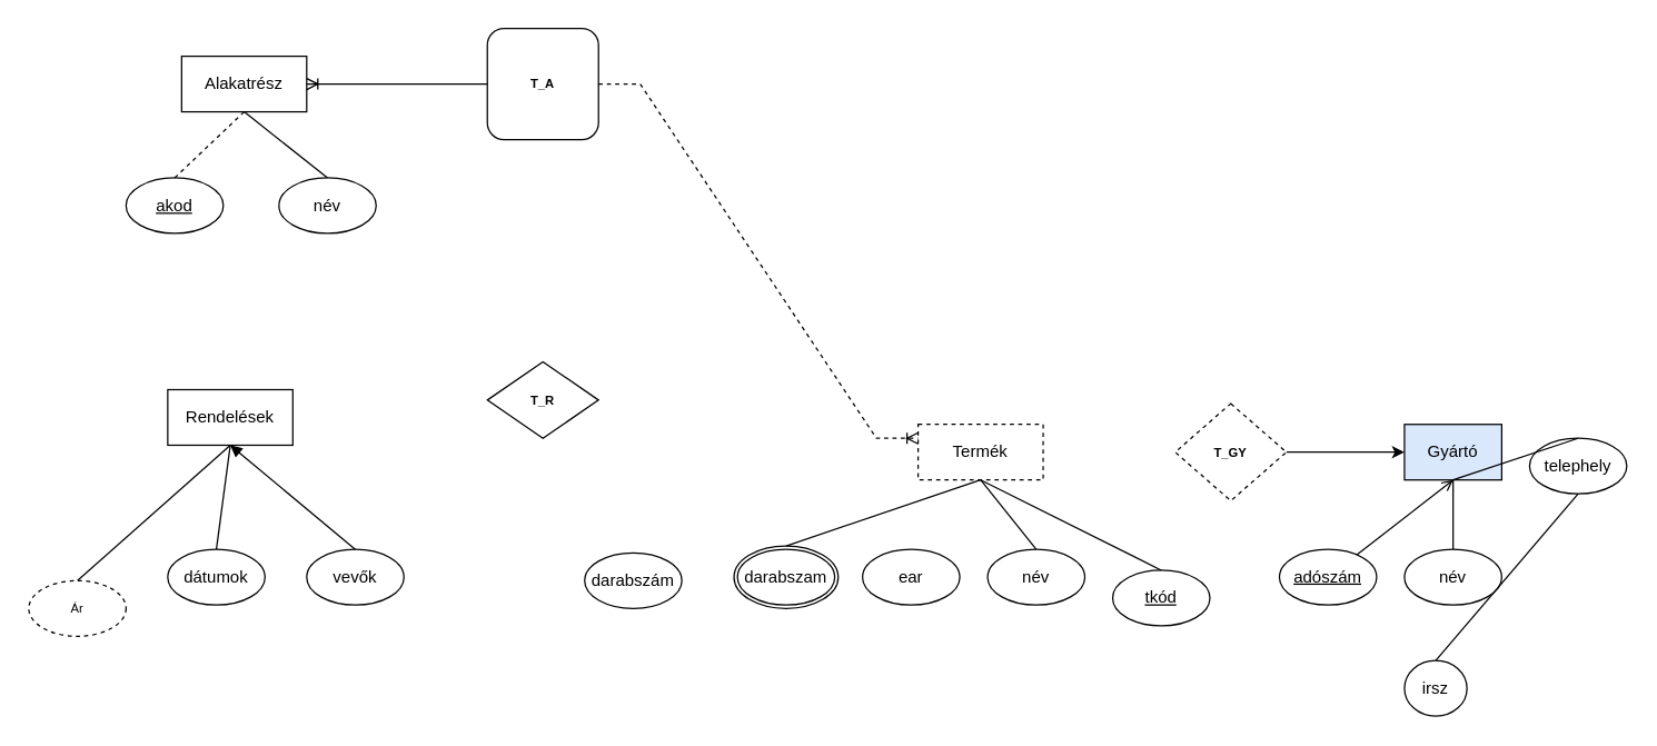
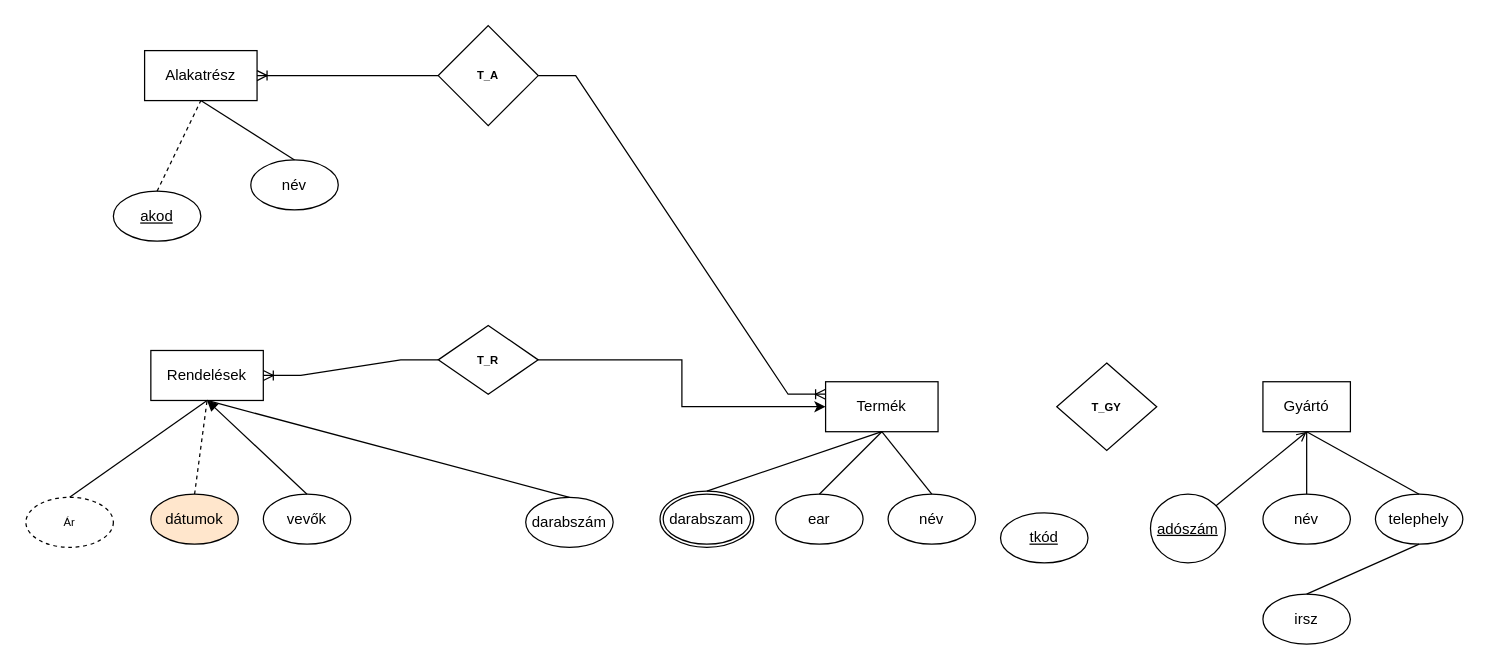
  <mxCell id="0" />
  <mxCell id="1" parent="0" />
- <mxCell id="2" value="Termék" style="rounded=0;whiteSpace=wrap;html=1;dashed=1;" vertex="1" parent="1"><mxGeometry x="660" y="305" width="90" height="40" as="geometry" /></mxCell>
- <mxCell id="3" value="" style="edgeStyle=orthogonalEdgeStyle;rounded=0;orthogonalLoop=1;jettySize=auto;html=1;fontSize=9;" edge="1" parent="1" source="4" target="5"><mxGeometry relative="1" as="geometry" /></mxCell>
- <mxCell id="4" value="&lt;font style=&quot;font-size: 9px;&quot;&gt;&lt;b&gt;T_GY&lt;/b&gt;&lt;/font&gt;" style="rhombus;whiteSpace=wrap;html=1;dashed=1;" vertex="1" parent="1"><mxGeometry x="845" y="290" width="80" height="70" as="geometry" /></mxCell>
- <mxCell id="5" value="Gyártó" style="rounded=0;whiteSpace=wrap;html=1;fillColor=#dae8fc;" vertex="1" parent="1"><mxGeometry x="1010" y="305" width="70" height="40" as="geometry" /></mxCell>
+ <mxCell id="2" value="Termék" style="rounded=0;whiteSpace=wrap;html=1;" vertex="1" parent="1"><mxGeometry x="660" y="305" width="90" height="40" as="geometry" /></mxCell>
+ <mxCell id="4" value="&lt;font style=&quot;font-size: 9px;&quot;&gt;&lt;b&gt;T_GY&lt;/b&gt;&lt;/font&gt;" style="rhombus;whiteSpace=wrap;html=1;" vertex="1" parent="1"><mxGeometry x="845" y="290" width="80" height="70" as="geometry" /></mxCell>
+ <mxCell id="5" value="Gyártó" style="rounded=0;whiteSpace=wrap;html=1;" vertex="1" parent="1"><mxGeometry x="1010" y="305" width="70" height="40" as="geometry" /></mxCell>
  <mxCell id="6" value="ear" style="ellipse;whiteSpace=wrap;html=1;" vertex="1" parent="1"><mxGeometry x="620" y="395" width="70" height="40" as="geometry" /></mxCell>
+ <mxCell id="7" value="" style="endArrow=none;html=1;rounded=0;entryX=0.5;entryY=0;entryDx=0;entryDy=0;exitX=0.5;exitY=1;exitDx=0;exitDy=0;" edge="1" parent="1" source="2" target="6"><mxGeometry width="50" height="50" relative="1" as="geometry"><mxPoint x="760" y="305" as="sourcePoint" /><mxPoint x="810" y="255" as="targetPoint" /></mxGeometry></mxCell>
  <mxCell id="8" value="név" style="ellipse;whiteSpace=wrap;html=1;" vertex="1" parent="1"><mxGeometry x="710" y="395" width="70" height="40" as="geometry" /></mxCell>
  <mxCell id="9" value="" style="endArrow=none;html=1;rounded=0;entryX=0.5;entryY=1;entryDx=0;entryDy=0;exitX=0.5;exitY=0;exitDx=0;exitDy=0;" edge="1" parent="1" source="8" target="2"><mxGeometry width="50" height="50" relative="1" as="geometry"><mxPoint x="610" y="425" as="sourcePoint" /><mxPoint x="660" y="375" as="targetPoint" /></mxGeometry></mxCell>
  <mxCell id="10" value="&lt;u&gt;tkód&lt;/u&gt;" style="ellipse;whiteSpace=wrap;html=1;" vertex="1" parent="1"><mxGeometry x="800" y="410" width="70" height="40" as="geometry" /></mxCell>
- <mxCell id="11" value="" style="endArrow=none;html=1;rounded=0;entryX=0.5;entryY=1;entryDx=0;entryDy=0;exitX=0.5;exitY=0;exitDx=0;exitDy=0;" edge="1" parent="1" source="10" target="2"><mxGeometry width="50" height="50" relative="1" as="geometry"><mxPoint x="800" y="445" as="sourcePoint" /><mxPoint x="850" y="395" as="targetPoint" /></mxGeometry></mxCell>
- <mxCell id="12" value="&lt;u&gt;adószám&lt;/u&gt;" style="ellipse;whiteSpace=wrap;html=1;" vertex="1" parent="1"><mxGeometry x="920" y="395" width="70" height="40" as="geometry" /></mxCell>
+ <mxCell id="12" value="&lt;u&gt;adószám&lt;/u&gt;" style="ellipse;whiteSpace=wrap;html=1;" vertex="1" parent="1"><mxGeometry x="920" y="395" width="60" height="55" as="geometry" /></mxCell>
  <mxCell id="13" value="" style="endArrow=open;html=1;rounded=0;entryX=0.5;entryY=1;entryDx=0;entryDy=0;" edge="1" parent="1" source="12" target="5"><mxGeometry width="50" height="50" relative="1" as="geometry"><mxPoint x="925" y="410" as="sourcePoint" /><mxPoint x="975" y="360" as="targetPoint" /></mxGeometry></mxCell>
  <mxCell id="14" value="név" style="ellipse;whiteSpace=wrap;html=1;" vertex="1" parent="1"><mxGeometry x="1010" y="395" width="70" height="40" as="geometry" /></mxCell>
  <mxCell id="15" value="" style="endArrow=none;html=1;rounded=0;entryX=0.5;entryY=0;entryDx=0;entryDy=0;exitX=0.5;exitY=1;exitDx=0;exitDy=0;" edge="1" parent="1" source="5" target="14"><mxGeometry width="50" height="50" relative="1" as="geometry"><mxPoint x="902.5" y="445" as="sourcePoint" /><mxPoint x="952.5" y="395" as="targetPoint" /></mxGeometry></mxCell>
- <mxCell id="16" value="telephely" style="ellipse;whiteSpace=wrap;html=1;" vertex="1" parent="1"><mxGeometry x="1100" y="315" width="70" height="40" as="geometry" /></mxCell>
+ <mxCell id="16" value="telephely" style="ellipse;whiteSpace=wrap;html=1;" vertex="1" parent="1"><mxGeometry x="1100" y="395" width="70" height="40" as="geometry" /></mxCell>
  <mxCell id="17" value="" style="endArrow=none;html=1;rounded=0;entryX=0.5;entryY=0;entryDx=0;entryDy=0;exitX=0.5;exitY=1;exitDx=0;exitDy=0;" edge="1" parent="1" source="5" target="16"><mxGeometry width="50" height="50" relative="1" as="geometry"><mxPoint x="955" y="265" as="sourcePoint" /><mxPoint x="1005" y="215" as="targetPoint" /></mxGeometry></mxCell>
- <mxCell id="18" value="irsz" style="ellipse;whiteSpace=wrap;html=1;" vertex="1" parent="1"><mxGeometry x="1010" y="475" width="45" height="40" as="geometry" /></mxCell>
+ <mxCell id="18" value="irsz" style="ellipse;whiteSpace=wrap;html=1;" vertex="1" parent="1"><mxGeometry x="1010" y="475" width="70" height="40" as="geometry" /></mxCell>
  <mxCell id="19" value="" style="endArrow=none;html=1;rounded=0;fontSize=9;entryX=0.5;entryY=1;entryDx=0;entryDy=0;exitX=0.5;exitY=0;exitDx=0;exitDy=0;" edge="1" parent="1" source="18" target="16"><mxGeometry width="50" height="50" relative="1" as="geometry"><mxPoint x="1080" y="495" as="sourcePoint" /><mxPoint x="1130" y="445" as="targetPoint" /></mxGeometry></mxCell>
  <mxCell id="20" value="darabszam" style="ellipse;whiteSpace=wrap;html=1;" vertex="1" parent="1"><mxGeometry x="530" y="395" width="70" height="40" as="geometry" /></mxCell>
  <mxCell id="21" value="" style="endArrow=none;html=1;rounded=0;fontSize=9;entryX=0.5;entryY=1;entryDx=0;entryDy=0;exitX=0.5;exitY=0;exitDx=0;exitDy=0;" edge="1" parent="1" source="22" target="2"><mxGeometry width="50" height="50" relative="1" as="geometry"><mxPoint x="570" y="380" as="sourcePoint" /><mxPoint x="640" y="330" as="targetPoint" /></mxGeometry></mxCell>
  <mxCell id="22" value="" style="ellipse;whiteSpace=wrap;html=1;fontSize=9;fillColor=none;" vertex="1" parent="1"><mxGeometry x="527.5" y="392.5" width="75" height="45" as="geometry" /></mxCell>
- <mxCell id="23" value="&lt;b&gt;T_A&lt;/b&gt;" style="whiteSpace=wrap;html=1;fontSize=9;fillColor=none;rounded=1;" vertex="1" parent="1"><mxGeometry x="350" y="20" width="80" height="80" as="geometry" /></mxCell>
- <mxCell id="24" value="Alakatrész" style="rounded=0;whiteSpace=wrap;html=1;" vertex="1" parent="1"><mxGeometry x="130" y="40" width="90" height="40" as="geometry" /></mxCell>
+ <mxCell id="23" value="&lt;b&gt;T_A&lt;/b&gt;" style="rhombus;whiteSpace=wrap;html=1;fontSize=9;fillColor=none;" vertex="1" parent="1"><mxGeometry x="350" y="20" width="80" height="80" as="geometry" /></mxCell>
+ <mxCell id="24" value="Alakatrész" style="rounded=0;whiteSpace=wrap;html=1;" vertex="1" parent="1"><mxGeometry x="115" y="40" width="90" height="40" as="geometry" /></mxCell>
  <mxCell id="25" value="" style="edgeStyle=entityRelationEdgeStyle;fontSize=12;html=1;endArrow=ERoneToMany;rounded=0;entryX=1;entryY=0.5;entryDx=0;entryDy=0;exitX=0;exitY=0.5;exitDx=0;exitDy=0;" edge="1" parent="1" source="23" target="24"><mxGeometry width="100" height="100" relative="1" as="geometry"><mxPoint x="270" y="65" as="sourcePoint" /><mxPoint x="420" y="55" as="targetPoint" /></mxGeometry></mxCell>
- <mxCell id="26" value="" style="edgeStyle=entityRelationEdgeStyle;fontSize=12;html=1;endArrow=ERoneToMany;rounded=0;exitX=1;exitY=0.5;exitDx=0;exitDy=0;entryX=0;entryY=0.25;entryDx=0;entryDy=0;dashed=1;" edge="1" parent="1" source="23" target="2"><mxGeometry width="100" height="100" relative="1" as="geometry"><mxPoint x="527.5" y="350" as="sourcePoint" /><mxPoint x="627.5" y="250" as="targetPoint" /></mxGeometry></mxCell>
+ <mxCell id="26" value="" style="edgeStyle=entityRelationEdgeStyle;fontSize=12;html=1;endArrow=ERoneToMany;rounded=0;exitX=1;exitY=0.5;exitDx=0;exitDy=0;entryX=0;entryY=0.25;entryDx=0;entryDy=0;" edge="1" parent="1" source="23" target="2"><mxGeometry width="100" height="100" relative="1" as="geometry"><mxPoint x="527.5" y="350" as="sourcePoint" /><mxPoint x="627.5" y="250" as="targetPoint" /></mxGeometry></mxCell>
  <mxCell id="27" value="név" style="ellipse;whiteSpace=wrap;html=1;" vertex="1" parent="1"><mxGeometry x="200" y="127.5" width="70" height="40" as="geometry" /></mxCell>
- <mxCell id="28" value="&lt;u&gt;akod&lt;/u&gt;" style="ellipse;whiteSpace=wrap;html=1;" vertex="1" parent="1"><mxGeometry x="90" y="127.5" width="70" height="40" as="geometry" /></mxCell>
+ <mxCell id="28" value="&lt;u&gt;akod&lt;/u&gt;" style="ellipse;whiteSpace=wrap;html=1;" vertex="1" parent="1"><mxGeometry x="90" y="152.5" width="70" height="40" as="geometry" /></mxCell>
  <mxCell id="29" value="" style="endArrow=none;html=1;rounded=0;fontSize=9;entryX=0.5;entryY=1;entryDx=0;entryDy=0;exitX=0.5;exitY=0;exitDx=0;exitDy=0;dashed=1;" edge="1" parent="1" source="28" target="24"><mxGeometry width="50" height="50" relative="1" as="geometry"><mxPoint x="230" y="175" as="sourcePoint" /><mxPoint x="280" y="125" as="targetPoint" /></mxGeometry></mxCell>
  <mxCell id="30" value="" style="endArrow=none;html=1;rounded=0;fontSize=9;entryX=0.5;entryY=1;entryDx=0;entryDy=0;exitX=0.5;exitY=0;exitDx=0;exitDy=0;" edge="1" parent="1" source="27" target="24"><mxGeometry width="50" height="50" relative="1" as="geometry"><mxPoint x="230" y="175" as="sourcePoint" /><mxPoint x="280" y="125" as="targetPoint" /></mxGeometry></mxCell>
+ <mxCell id="31" style="edgeStyle=orthogonalEdgeStyle;rounded=0;orthogonalLoop=1;jettySize=auto;html=1;exitX=1;exitY=0.5;exitDx=0;exitDy=0;entryX=0;entryY=0.5;entryDx=0;entryDy=0;fontSize=9;" edge="1" parent="1" source="32" target="2"><mxGeometry relative="1" as="geometry" /></mxCell>
  <mxCell id="32" value="&lt;b&gt;T_R&lt;/b&gt;" style="rhombus;whiteSpace=wrap;html=1;fontSize=9;fillColor=none;" vertex="1" parent="1"><mxGeometry x="350" y="260" width="80" height="55" as="geometry" /></mxCell>
  <mxCell id="33" value="Rendelések" style="rounded=0;whiteSpace=wrap;html=1;" vertex="1" parent="1"><mxGeometry x="120" y="280" width="90" height="40" as="geometry" /></mxCell>
- <mxCell id="35" value="dátumok" style="ellipse;whiteSpace=wrap;html=1;" vertex="1" parent="1"><mxGeometry x="120" y="395" width="70" height="40" as="geometry" /></mxCell>
- <mxCell id="36" value="vevők" style="ellipse;whiteSpace=wrap;html=1;" vertex="1" parent="1"><mxGeometry x="220" y="395" width="70" height="40" as="geometry" /></mxCell>
+ <mxCell id="34" value="" style="edgeStyle=entityRelationEdgeStyle;fontSize=12;html=1;endArrow=ERoneToMany;rounded=0;entryX=1;entryY=0.5;entryDx=0;entryDy=0;exitX=0;exitY=0.5;exitDx=0;exitDy=0;" edge="1" parent="1" source="32" target="33"><mxGeometry width="100" height="100" relative="1" as="geometry"><mxPoint x="260" y="305" as="sourcePoint" /><mxPoint x="410" y="295" as="targetPoint" /></mxGeometry></mxCell>
+ <mxCell id="35" value="dátumok" style="ellipse;whiteSpace=wrap;html=1;fillColor=#ffe6cc;" vertex="1" parent="1"><mxGeometry x="120" y="395" width="70" height="40" as="geometry" /></mxCell>
+ <mxCell id="36" value="vevők" style="ellipse;whiteSpace=wrap;html=1;" vertex="1" parent="1"><mxGeometry x="210" y="395" width="70" height="40" as="geometry" /></mxCell>
  <mxCell id="37" value="darabszám" style="ellipse;whiteSpace=wrap;html=1;" vertex="1" parent="1"><mxGeometry x="420" y="397.5" width="70" height="40" as="geometry" /></mxCell>
- <mxCell id="38" value="Ár" style="ellipse;whiteSpace=wrap;html=1;align=center;dashed=1;fontSize=9;fillColor=none;" vertex="1" parent="1"><mxGeometry x="20" y="417.5" width="70" height="40" as="geometry" /></mxCell>
+ <mxCell id="38" value="Ár" style="ellipse;whiteSpace=wrap;html=1;align=center;dashed=1;fontSize=9;fillColor=none;" vertex="1" parent="1"><mxGeometry x="20" y="397.5" width="70" height="40" as="geometry" /></mxCell>
  <mxCell id="39" value="" style="endArrow=none;html=1;rounded=0;fontSize=9;entryX=0.5;entryY=1;entryDx=0;entryDy=0;exitX=0.5;exitY=0;exitDx=0;exitDy=0;" edge="1" parent="1" source="38" target="33"><mxGeometry relative="1" as="geometry"><mxPoint x="45" y="370" as="sourcePoint" /><mxPoint x="205" y="370" as="targetPoint" /></mxGeometry></mxCell>
- <mxCell id="40" value="" style="endArrow=none;html=1;rounded=0;fontSize=9;entryX=0.5;entryY=1;entryDx=0;entryDy=0;exitX=0.5;exitY=0;exitDx=0;exitDy=0;" edge="1" parent="1" source="35" target="33"><mxGeometry relative="1" as="geometry"><mxPoint x="65" y="407.5" as="sourcePoint" /><mxPoint x="175" y="330" as="targetPoint" /></mxGeometry></mxCell>
+ <mxCell id="40" value="" style="endArrow=none;html=1;rounded=0;fontSize=9;entryX=0.5;entryY=1;entryDx=0;entryDy=0;exitX=0.5;exitY=0;exitDx=0;exitDy=0;dashed=1;" edge="1" parent="1" source="35" target="33"><mxGeometry relative="1" as="geometry"><mxPoint x="65" y="407.5" as="sourcePoint" /><mxPoint x="175" y="330" as="targetPoint" /></mxGeometry></mxCell>
  <mxCell id="41" value="" style="endArrow=block;html=1;rounded=0;fontSize=9;entryX=0.5;entryY=1;entryDx=0;entryDy=0;exitX=0.5;exitY=0;exitDx=0;exitDy=0;" edge="1" parent="1" source="36" target="33"><mxGeometry relative="1" as="geometry"><mxPoint x="75" y="417.5" as="sourcePoint" /><mxPoint x="185" y="340" as="targetPoint" /></mxGeometry></mxCell>
+ <mxCell id="42" value="" style="endArrow=none;html=1;rounded=0;fontSize=9;entryX=0.5;entryY=1;entryDx=0;entryDy=0;exitX=0.5;exitY=0;exitDx=0;exitDy=0;" edge="1" parent="1" source="37" target="33"><mxGeometry relative="1" as="geometry"><mxPoint x="85" y="427.5" as="sourcePoint" /><mxPoint x="195" y="350" as="targetPoint" /></mxGeometry></mxCell>
